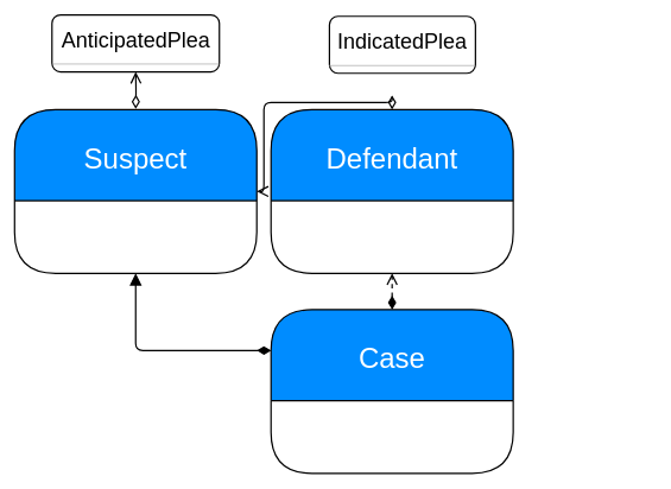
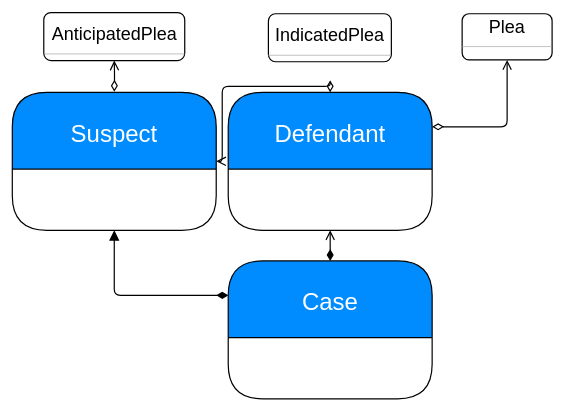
  <mxCell id="0" />
  <mxCell id="1" parent="0" />
  <mxCell id="2" value="Defendant" style="swimlane;childLayout=stackLayout;horizontal=1;startSize=128;horizontalStack=0;fillColor=#008cff;fontColor=#FFFFFF;rounded=1;fontSize=40;fontStyle=0;strokeWidth=2;resizeParent=0;resizeLast=1;shadow=0;dashed=0;align=center;" parent="1" vertex="1"><mxGeometry x="380" y="153" width="340" height="230" as="geometry"><mxRectangle x="320" y="140" width="70" height="30" as="alternateBounds" /></mxGeometry></mxCell>
- <mxCell id="3" value="&lt;br&gt;&lt;p style=&quot;margin: 4px 0px 0px ; text-align: center ; font-size: 30px&quot;&gt;&lt;font style=&quot;font-size: 30px&quot;&gt;IndicatedPlea&lt;/font&gt;&lt;/p&gt;&lt;hr style=&quot;font-size: 30px&quot; size=&quot;1&quot;&gt;&lt;div style=&quot;height: 2px ; font-size: 30px&quot;&gt;&lt;/div&gt;" style="verticalAlign=top;align=left;overflow=fill;fontSize=12;fontFamily=Helvetica;html=1;strokeWidth=2;rounded=1;" parent="1" vertex="1"><mxGeometry x="462" y="22" width="205" height="80" as="geometry" /></mxCell>
+ <mxCell id="3" value="&lt;br&gt;&lt;p style=&quot;margin: 4px 0px 0px ; text-align: center ; font-size: 30px&quot;&gt;&lt;font style=&quot;font-size: 30px&quot;&gt;IndicatedPlea&lt;/font&gt;&lt;/p&gt;&lt;hr style=&quot;font-size: 30px&quot; size=&quot;1&quot;&gt;&lt;div style=&quot;height: 2px ; font-size: 30px&quot;&gt;&lt;/div&gt;" style="verticalAlign=top;align=left;overflow=fill;fontSize=12;fontFamily=Helvetica;html=1;strokeWidth=2;rounded=1;" parent="1" vertex="1"><mxGeometry x="447" y="22" width="205" height="80" as="geometry" /></mxCell>
  <mxCell id="4" value="" style="endArrow=open;html=1;endSize=12;startArrow=diamondThin;startSize=14;startFill=0;edgeStyle=orthogonalEdgeStyle;align=left;verticalAlign=bottom;exitX=0.5;exitY=0;exitDx=0;exitDy=0;strokeWidth=2;" parent="1" source="2" target="7" edge="1"><mxGeometry x="-1" y="3" relative="1" as="geometry"><mxPoint x="360" y="442" as="sourcePoint" /><mxPoint x="520" y="442" as="targetPoint" /></mxGeometry></mxCell>
  <mxCell id="5" value="Case" style="swimlane;childLayout=stackLayout;horizontal=1;startSize=128;horizontalStack=0;fillColor=#008cff;fontColor=#FFFFFF;rounded=1;fontSize=40;fontStyle=0;strokeWidth=2;resizeParent=0;resizeLast=1;shadow=0;dashed=0;align=center;" parent="1" vertex="1"><mxGeometry x="380" y="434" width="340" height="230" as="geometry"><mxRectangle x="320" y="140" width="70" height="30" as="alternateBounds" /></mxGeometry></mxCell>
- <mxCell id="6" value="" style="endArrow=open;html=1;endSize=12;startArrow=diamondThin;startSize=14;startFill=1;edgeStyle=orthogonalEdgeStyle;align=left;verticalAlign=bottom;strokeWidth=2;exitX=0.5;exitY=0;exitDx=0;exitDy=0;entryX=0.5;entryY=1;entryDx=0;entryDy=0;dashed=1;" parent="1" source="5" target="2" edge="1"><mxGeometry x="-1" y="3" relative="1" as="geometry"><mxPoint x="380" y="682" as="sourcePoint" /><mxPoint x="540" y="682" as="targetPoint" /></mxGeometry></mxCell>
+ <mxCell id="6" value="" style="endArrow=open;html=1;endSize=12;startArrow=diamondThin;startSize=14;startFill=1;edgeStyle=orthogonalEdgeStyle;align=left;verticalAlign=bottom;strokeWidth=2;exitX=0.5;exitY=0;exitDx=0;exitDy=0;entryX=0.5;entryY=1;entryDx=0;entryDy=0;" parent="1" source="5" target="2" edge="1"><mxGeometry x="-1" y="3" relative="1" as="geometry"><mxPoint x="380" y="682" as="sourcePoint" /><mxPoint x="540" y="682" as="targetPoint" /></mxGeometry></mxCell>
  <mxCell id="7" value="Suspect" style="swimlane;childLayout=stackLayout;horizontal=1;startSize=128;horizontalStack=0;fillColor=#008cff;fontColor=#FFFFFF;rounded=1;fontSize=40;fontStyle=0;strokeWidth=2;resizeParent=0;resizeLast=1;shadow=0;dashed=0;align=center;" vertex="1" parent="1"><mxGeometry x="20" y="153" width="340" height="230" as="geometry"><mxRectangle x="320" y="140" width="70" height="30" as="alternateBounds" /></mxGeometry></mxCell>
  <mxCell id="8" value="" style="endArrow=block;html=1;endSize=12;startArrow=diamondThin;startSize=14;startFill=1;edgeStyle=orthogonalEdgeStyle;align=left;verticalAlign=bottom;strokeWidth=2;exitX=0;exitY=0.25;exitDx=0;exitDy=0;entryX=0.5;entryY=1;entryDx=0;entryDy=0;" edge="1" parent="1" source="5" target="7"><mxGeometry x="-1" y="3" relative="1" as="geometry"><mxPoint x="560" y="444" as="sourcePoint" /><mxPoint x="190" y="522" as="targetPoint" /></mxGeometry></mxCell>
  <mxCell id="9" value="&lt;br&gt;&lt;p style=&quot;margin: 4px 0px 0px ; text-align: center ; font-size: 30px&quot;&gt;&lt;font style=&quot;font-size: 30px&quot;&gt;AnticipatedPlea&lt;/font&gt;&lt;/p&gt;&lt;hr style=&quot;font-size: 30px&quot; size=&quot;1&quot;&gt;&lt;div style=&quot;height: 2px ; font-size: 30px&quot;&gt;&lt;/div&gt;" style="verticalAlign=top;align=left;overflow=fill;fontSize=12;fontFamily=Helvetica;html=1;strokeWidth=2;rounded=1;" vertex="1" parent="1"><mxGeometry x="72.5" y="20" width="235" height="80" as="geometry" /></mxCell>
  <mxCell id="10" value="" style="endArrow=open;html=1;endSize=12;startArrow=diamondThin;startSize=14;startFill=0;edgeStyle=orthogonalEdgeStyle;align=left;verticalAlign=bottom;entryX=0.5;entryY=1;entryDx=0;entryDy=0;strokeWidth=2;" edge="1" parent="1" target="9"><mxGeometry x="-1" y="3" relative="1" as="geometry"><mxPoint x="190" y="152" as="sourcePoint" /><mxPoint x="560" y="110" as="targetPoint" /></mxGeometry></mxCell>
+ <mxCell id="11" value="&lt;p style=&quot;margin: 4px 0px 0px ; text-align: center ; font-size: 30px&quot;&gt;&lt;font style=&quot;font-size: 30px&quot;&gt;Plea&lt;/font&gt;&lt;/p&gt;&lt;hr style=&quot;font-size: 30px&quot; size=&quot;1&quot;&gt;&lt;div style=&quot;height: 2px ; font-size: 30px&quot;&gt;&lt;/div&gt;" style="verticalAlign=top;align=left;overflow=fill;fontSize=12;fontFamily=Helvetica;html=1;strokeWidth=2;rounded=1;" vertex="1" parent="1"><mxGeometry x="770" y="22" width="150" height="77" as="geometry" /></mxCell>
+ <mxCell id="12" value="" style="endArrow=open;html=1;endSize=12;startArrow=diamondThin;startSize=14;startFill=0;edgeStyle=orthogonalEdgeStyle;align=left;verticalAlign=bottom;exitX=1;exitY=0.25;exitDx=0;exitDy=0;entryX=0.5;entryY=1;entryDx=0;entryDy=0;strokeWidth=2;" edge="1" parent="1" source="2" target="11"><mxGeometry x="-1" y="3" relative="1" as="geometry"><mxPoint x="560" y="163" as="sourcePoint" /><mxPoint x="560" y="101" as="targetPoint" /></mxGeometry></mxCell>
